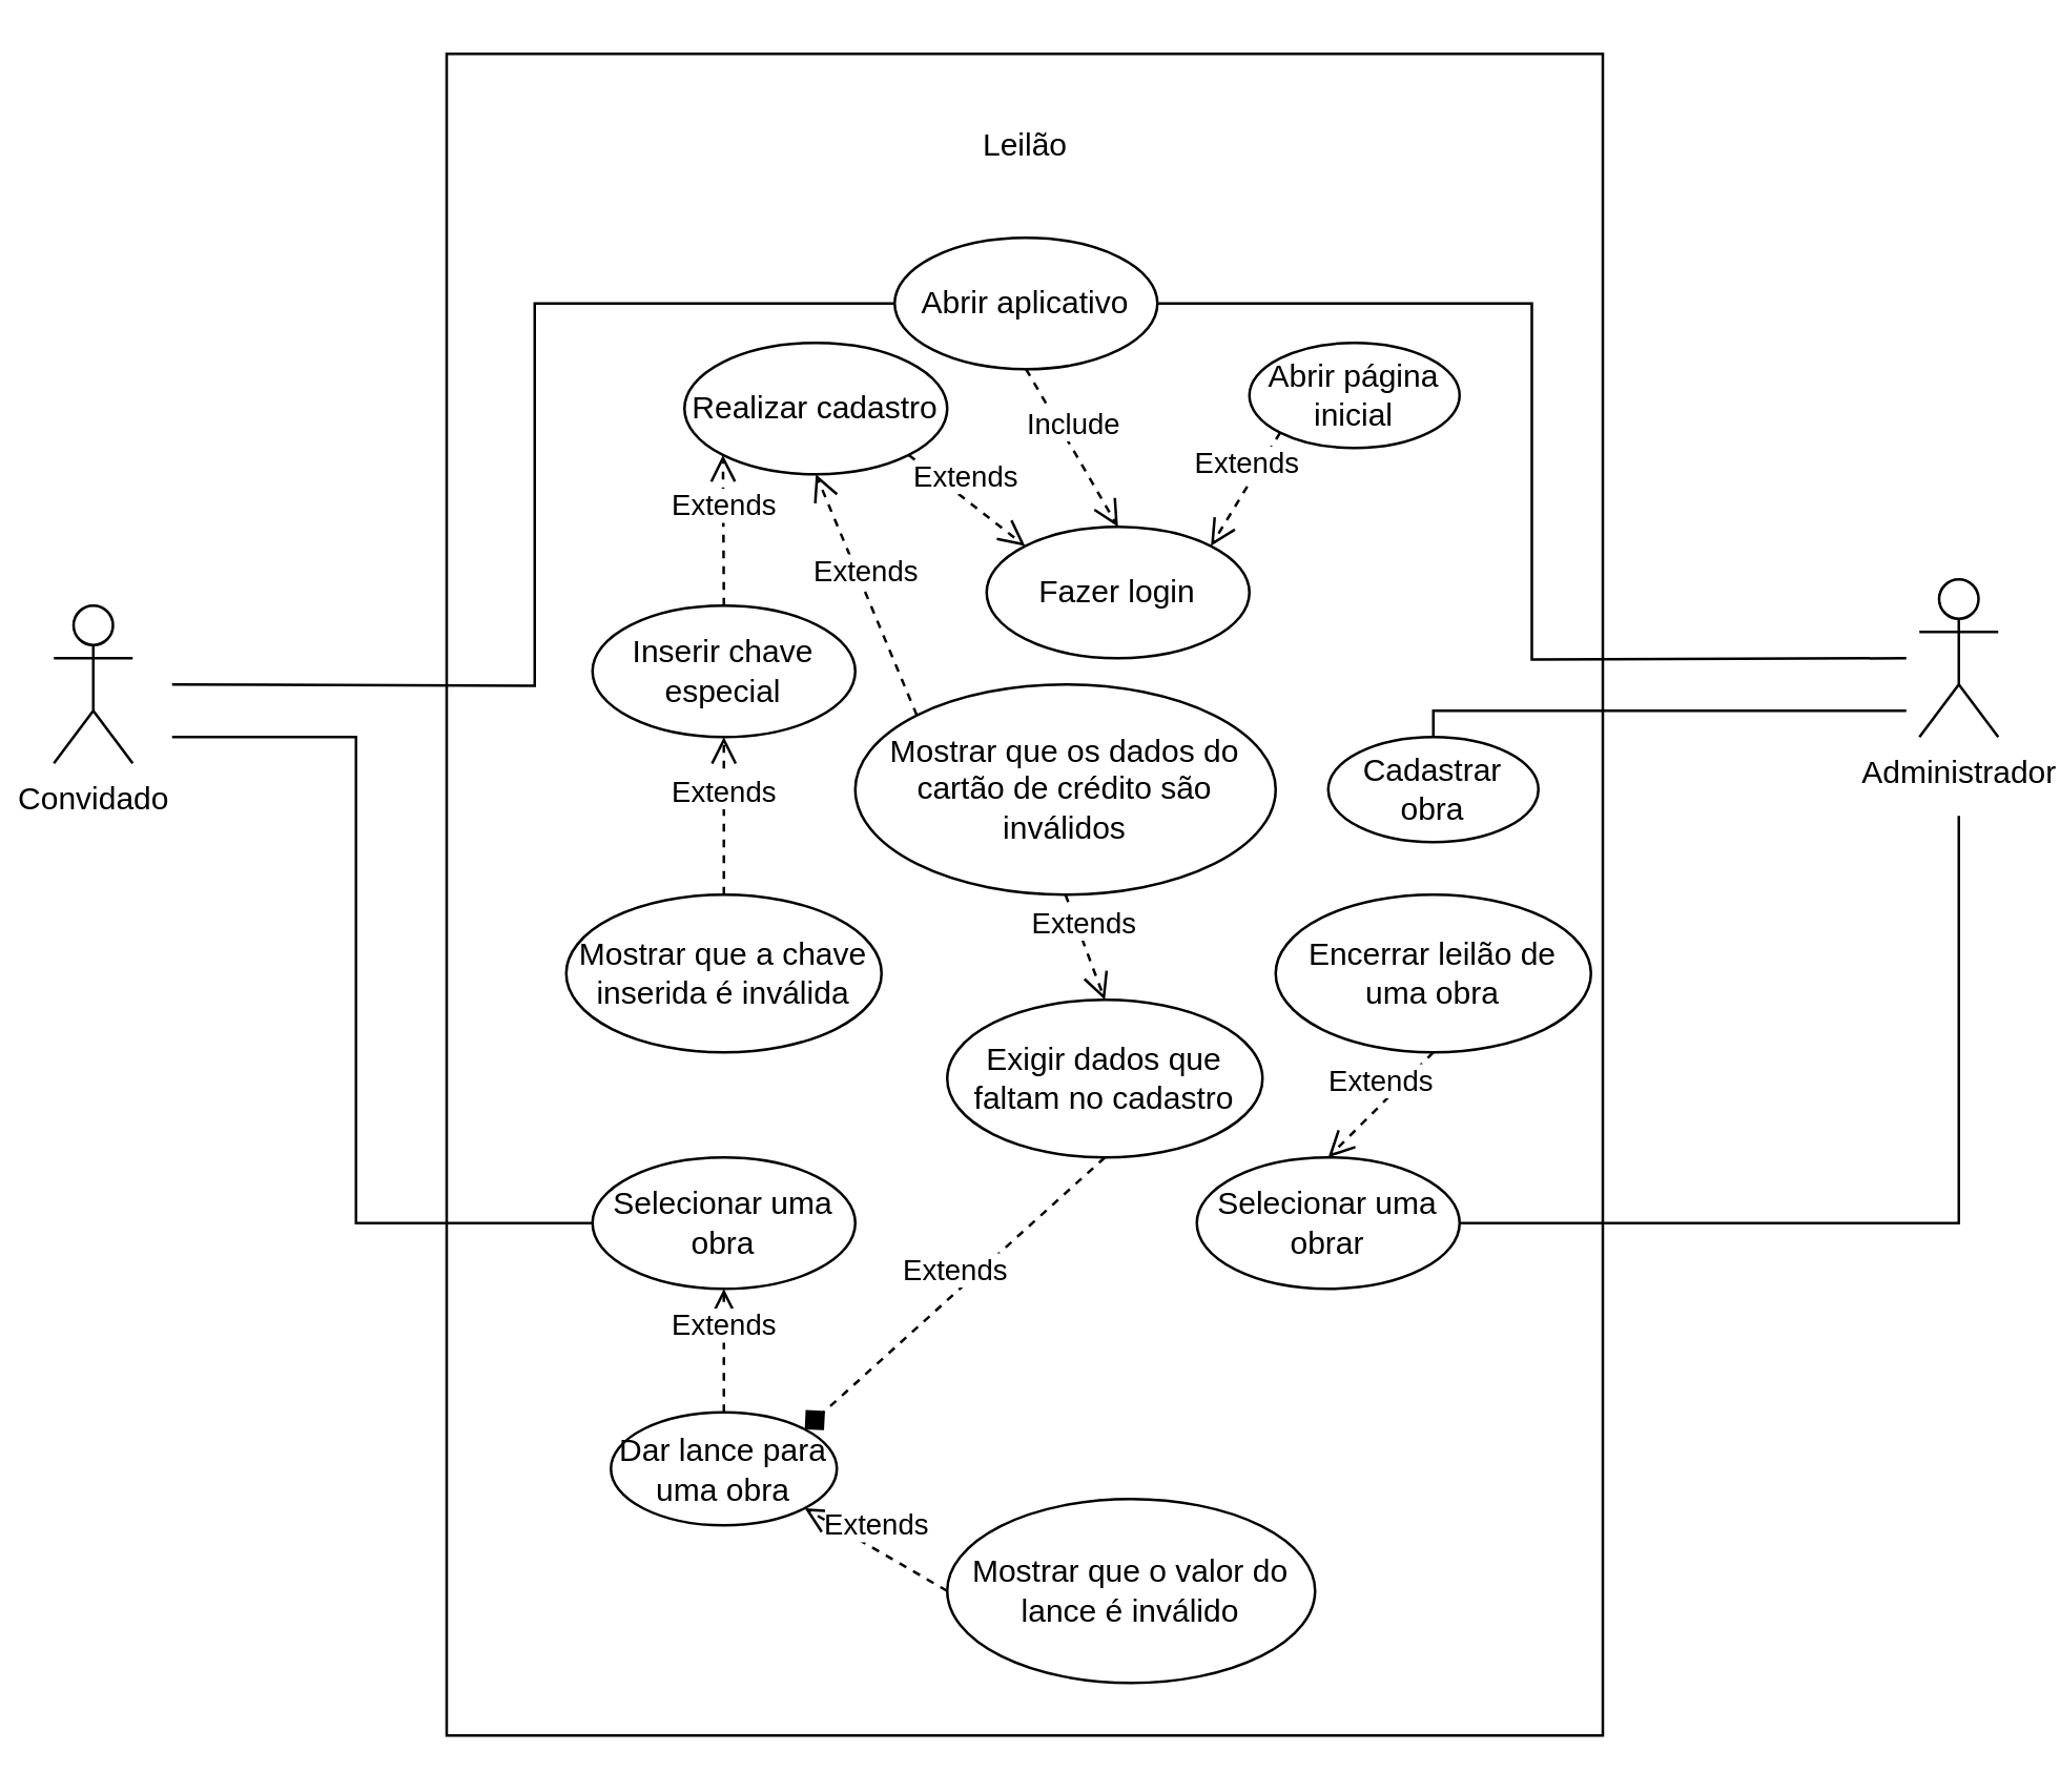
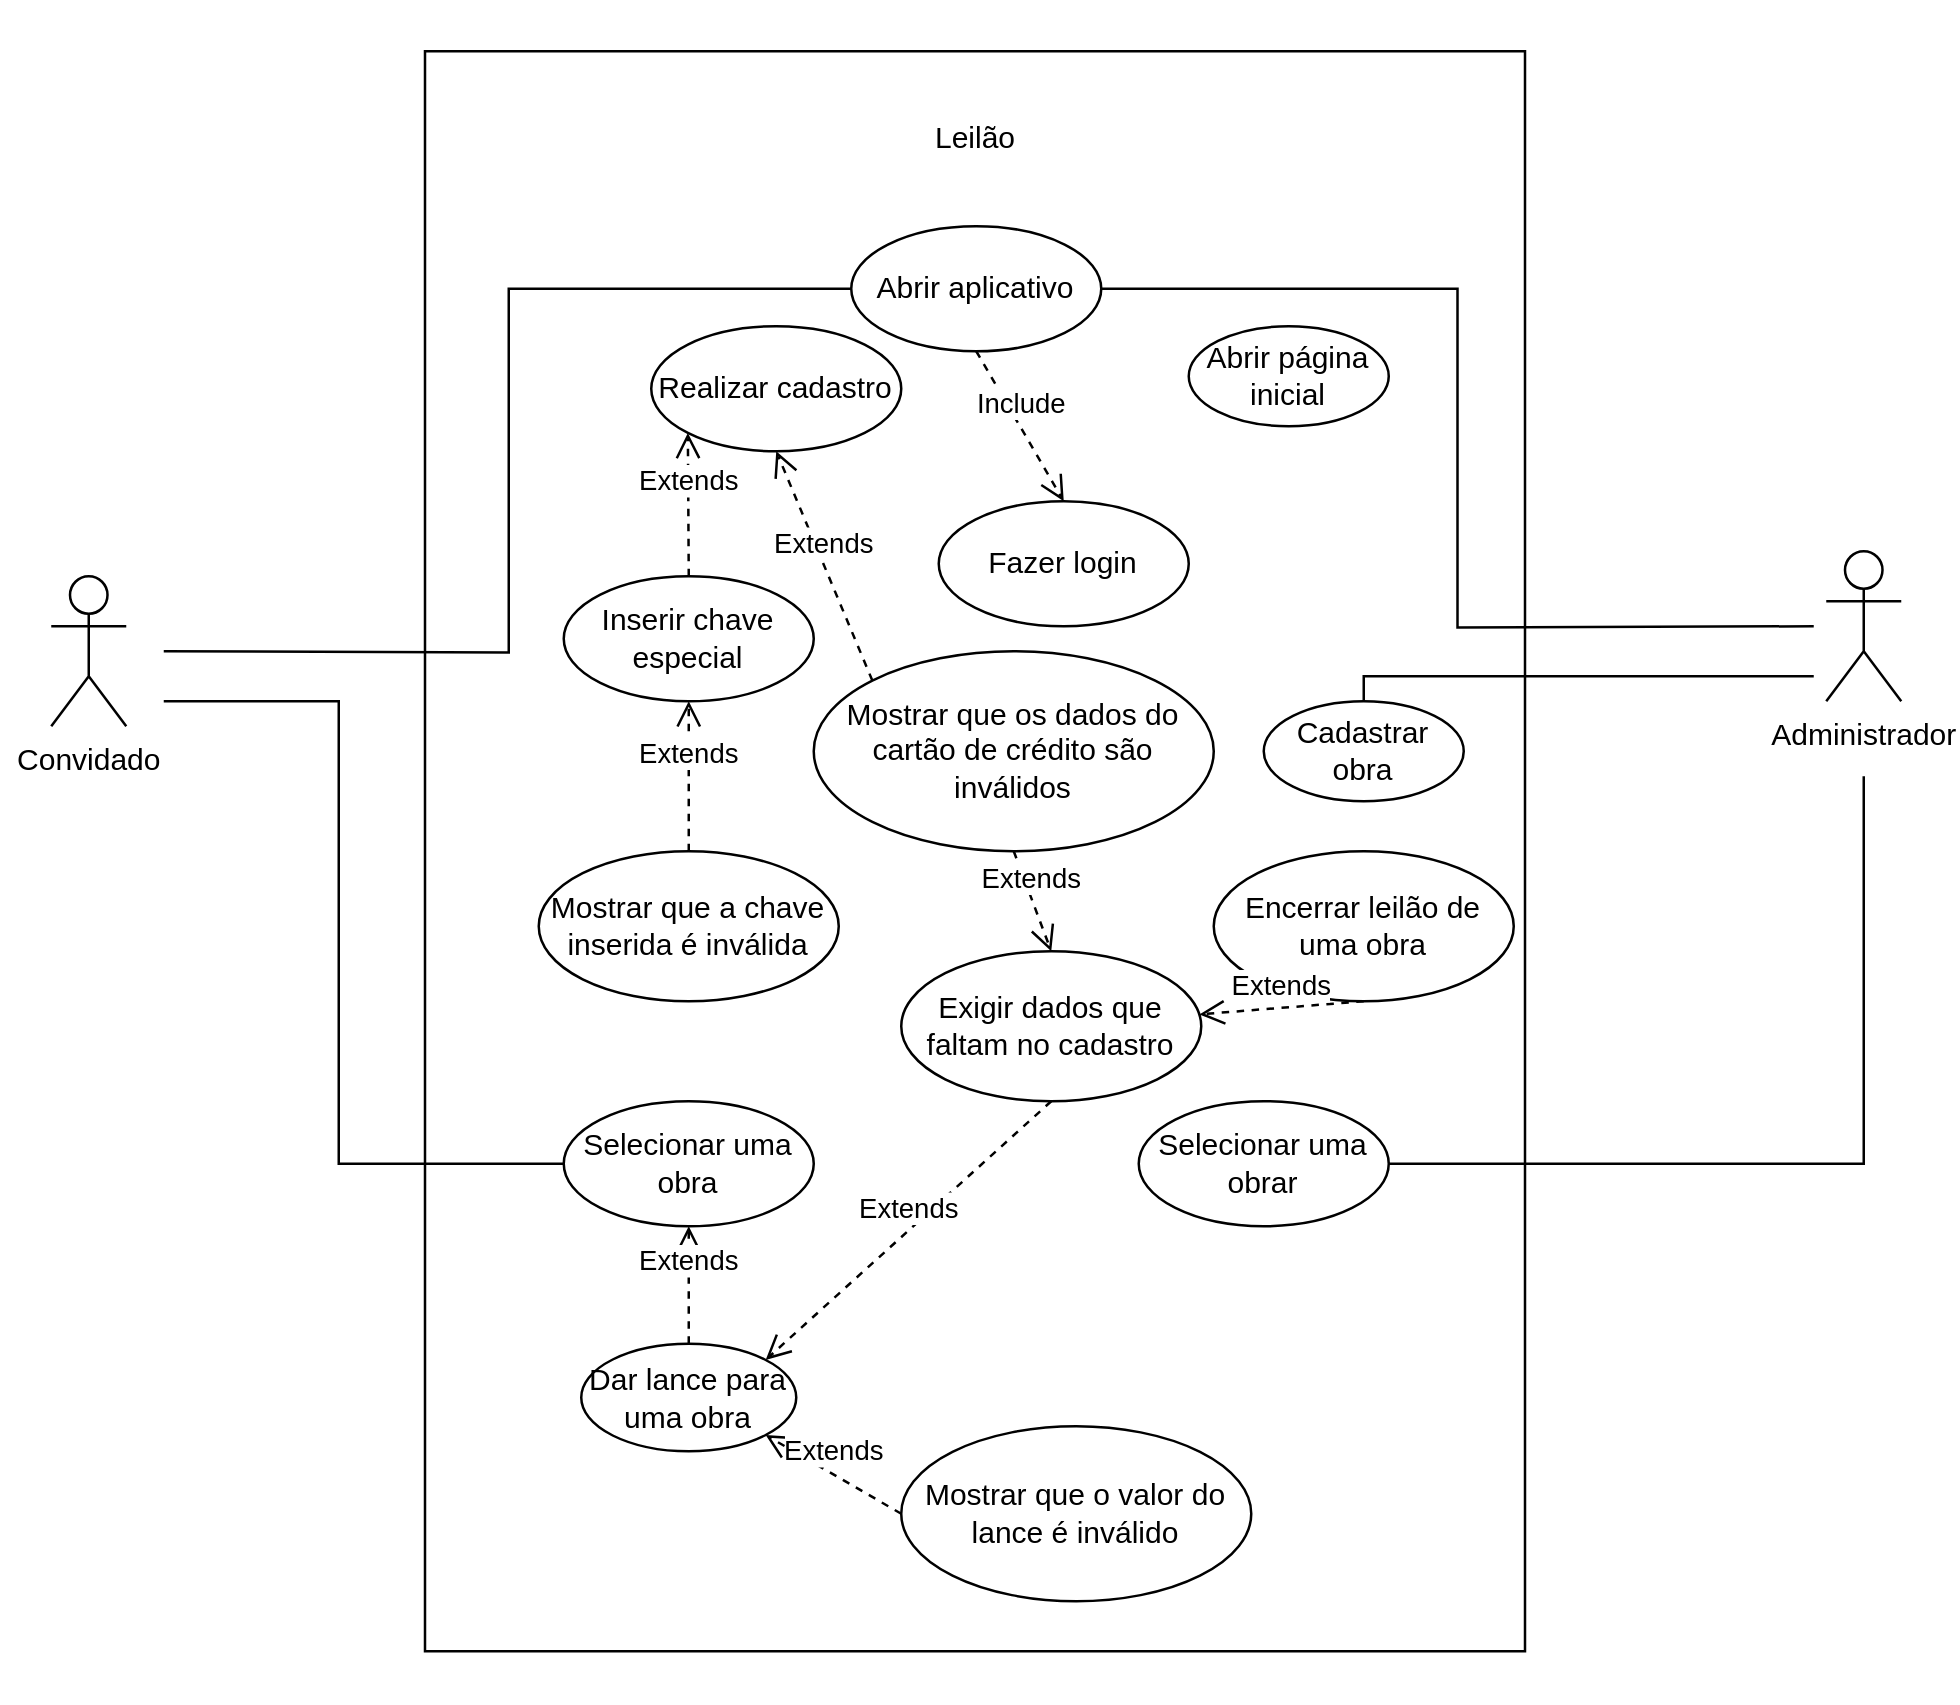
  <mxCell id="0" />
  <mxCell id="1" parent="0" />
  <mxCell id="2" value="" style="html=1;" vertex="1" parent="1"><mxGeometry x="169.5" y="20" width="440" height="640" as="geometry" /></mxCell>
  <mxCell id="3" style="edgeStyle=orthogonalEdgeStyle;rounded=0;orthogonalLoop=1;jettySize=auto;html=1;entryX=0;entryY=0.5;entryDx=0;entryDy=0;endArrow=none;endFill=0;" edge="1" parent="1" target="11"><mxGeometry relative="1" as="geometry"><mxPoint x="65" y="260" as="sourcePoint" /></mxGeometry></mxCell>
  <mxCell id="4" style="edgeStyle=orthogonalEdgeStyle;rounded=0;orthogonalLoop=1;jettySize=auto;html=1;entryX=0;entryY=0.5;entryDx=0;entryDy=0;endArrow=none;endFill=0;" edge="1" parent="1" target="24"><mxGeometry relative="1" as="geometry"><mxPoint x="65" y="280" as="sourcePoint" /><Array as="points"><mxPoint x="65" y="280" /><mxPoint x="135" y="280" /><mxPoint x="135" y="465" /></Array></mxGeometry></mxCell>
  <mxCell id="5" value="Convidado" style="shape=umlActor;verticalLabelPosition=bottom;verticalAlign=top;html=1;" vertex="1" parent="1"><mxGeometry x="20" y="230" width="30" height="60" as="geometry" /></mxCell>
  <mxCell id="6" style="edgeStyle=orthogonalEdgeStyle;rounded=0;orthogonalLoop=1;jettySize=auto;html=1;entryX=1;entryY=0.5;entryDx=0;entryDy=0;endArrow=none;endFill=0;" edge="1" parent="1" target="11"><mxGeometry relative="1" as="geometry"><mxPoint x="725" y="250" as="sourcePoint" /></mxGeometry></mxCell>
  <mxCell id="7" style="edgeStyle=orthogonalEdgeStyle;rounded=0;orthogonalLoop=1;jettySize=auto;html=1;endArrow=none;endFill=0;entryX=0.5;entryY=0;entryDx=0;entryDy=0;" edge="1" parent="1" target="22"><mxGeometry relative="1" as="geometry"><mxPoint x="725" y="270" as="sourcePoint" /><Array as="points"><mxPoint x="545" y="270" /></Array></mxGeometry></mxCell>
  <mxCell id="8" style="edgeStyle=orthogonalEdgeStyle;rounded=0;orthogonalLoop=1;jettySize=auto;html=1;entryX=1;entryY=0.5;entryDx=0;entryDy=0;endArrow=none;endFill=0;" edge="1" parent="1" target="25"><mxGeometry relative="1" as="geometry"><mxPoint x="745" y="310" as="sourcePoint" /><Array as="points"><mxPoint x="745" y="465" /></Array></mxGeometry></mxCell>
  <mxCell id="9" value="Administrador" style="shape=umlActor;verticalLabelPosition=bottom;verticalAlign=top;html=1;" vertex="1" parent="1"><mxGeometry x="730" y="220" width="30" height="60" as="geometry" /></mxCell>
  <mxCell id="10" value="Leilão" style="text;html=1;strokeColor=none;fillColor=none;align=center;verticalAlign=middle;whiteSpace=wrap;rounded=0;" vertex="1" parent="1"><mxGeometry x="360" y="40" width="60" height="30" as="geometry" /></mxCell>
  <mxCell id="11" value="Abrir aplicativo" style="ellipse;whiteSpace=wrap;html=1;" vertex="1" parent="1"><mxGeometry x="340" y="90" width="100" height="50" as="geometry" /></mxCell>
  <mxCell id="12" value="Fazer login" style="ellipse;whiteSpace=wrap;html=1;" vertex="1" parent="1"><mxGeometry x="375" y="200" width="100" height="50" as="geometry" /></mxCell>
  <mxCell id="13" value="Include" style="html=1;verticalAlign=bottom;endArrow=open;dashed=1;endSize=8;rounded=0;entryX=0.5;entryY=0;entryDx=0;entryDy=0;exitX=0.5;exitY=1;exitDx=0;exitDy=0;" edge="1" parent="1" source="11" target="12"><mxGeometry relative="1" as="geometry"><mxPoint x="465" y="150" as="sourcePoint" /><mxPoint x="385" y="150" as="targetPoint" /></mxGeometry></mxCell>
  <mxCell id="14" value="Realizar cadastro" style="ellipse;whiteSpace=wrap;html=1;" vertex="1" parent="1"><mxGeometry x="260" y="130" width="100" height="50" as="geometry" /></mxCell>
- <mxCell id="15" value="Extends" style="html=1;verticalAlign=bottom;endArrow=open;dashed=1;endSize=8;rounded=0;entryX=0;entryY=0;entryDx=0;entryDy=0;exitX=1;exitY=1;exitDx=0;exitDy=0;" edge="1" parent="1" source="14" target="12"><mxGeometry relative="1" as="geometry"><mxPoint x="335" y="230" as="sourcePoint" /><mxPoint x="255" y="230" as="targetPoint" /></mxGeometry></mxCell>
  <mxCell id="16" value="Inserir chave especial" style="ellipse;whiteSpace=wrap;html=1;" vertex="1" parent="1"><mxGeometry x="225" y="230" width="100" height="50" as="geometry" /></mxCell>
  <mxCell id="17" value="Extends" style="html=1;verticalAlign=bottom;endArrow=open;dashed=1;endSize=8;rounded=0;exitX=0.5;exitY=0;exitDx=0;exitDy=0;entryX=0;entryY=1;entryDx=0;entryDy=0;" edge="1" parent="1" source="16" target="14"><mxGeometry relative="1" as="geometry"><mxPoint x="335" y="210" as="sourcePoint" /><mxPoint x="255" y="210" as="targetPoint" /></mxGeometry></mxCell>
  <mxCell id="18" value="Mostrar que a chave inserida é inválida" style="ellipse;whiteSpace=wrap;html=1;" vertex="1" parent="1"><mxGeometry x="215" y="340" width="120" height="60" as="geometry" /></mxCell>
  <mxCell id="19" value="Extends" style="html=1;verticalAlign=bottom;endArrow=open;dashed=1;endSize=8;rounded=0;exitX=0.5;exitY=0;exitDx=0;exitDy=0;entryX=0.5;entryY=1;entryDx=0;entryDy=0;" edge="1" parent="1" source="18" target="16"><mxGeometry relative="1" as="geometry"><mxPoint x="295" y="320" as="sourcePoint" /><mxPoint x="215" y="320" as="targetPoint" /></mxGeometry></mxCell>
  <mxCell id="20" value="Abrir página inicial" style="ellipse;whiteSpace=wrap;html=1;" vertex="1" parent="1"><mxGeometry x="475" y="130" width="80" height="40" as="geometry" /></mxCell>
- <mxCell id="21" value="Extends" style="html=1;verticalAlign=bottom;endArrow=open;dashed=1;endSize=8;rounded=0;entryX=1;entryY=0;entryDx=0;entryDy=0;exitX=0;exitY=1;exitDx=0;exitDy=0;" edge="1" parent="1" source="20" target="12"><mxGeometry relative="1" as="geometry"><mxPoint x="535" y="220" as="sourcePoint" /><mxPoint x="455" y="220" as="targetPoint" /></mxGeometry></mxCell>
  <mxCell id="22" value="Cadastrar obra" style="ellipse;whiteSpace=wrap;html=1;" vertex="1" parent="1"><mxGeometry x="505" y="280" width="80" height="40" as="geometry" /></mxCell>
  <mxCell id="23" value="Encerrar leilão de uma obra" style="ellipse;whiteSpace=wrap;html=1;" vertex="1" parent="1"><mxGeometry x="485" y="340" width="120" height="60" as="geometry" /></mxCell>
  <mxCell id="24" value="Selecionar uma obra" style="ellipse;whiteSpace=wrap;html=1;" vertex="1" parent="1"><mxGeometry x="225" y="440" width="100" height="50" as="geometry" /></mxCell>
  <mxCell id="25" value="Selecionar uma obrar" style="ellipse;whiteSpace=wrap;html=1;" vertex="1" parent="1"><mxGeometry x="455" y="440" width="100" height="50" as="geometry" /></mxCell>
- <mxCell id="26" value="Extends" style="html=1;verticalAlign=bottom;endArrow=open;dashed=1;endSize=8;rounded=0;entryX=0.5;entryY=0;entryDx=0;entryDy=0;exitX=0.5;exitY=1;exitDx=0;exitDy=0;" edge="1" parent="1" source="23" target="25"><mxGeometry relative="1" as="geometry"><mxPoint x="585" y="420" as="sourcePoint" /><mxPoint x="505" y="420" as="targetPoint" /></mxGeometry></mxCell>
+ <mxCell id="26" value="Extends" style="html=1;verticalAlign=bottom;endArrow=open;dashed=1;endSize=8;rounded=0;exitX=0.5;exitY=1;exitDx=0;exitDy=0;" edge="1" parent="1" source="23" target="31"><mxGeometry relative="1" as="geometry"><mxPoint x="585" y="420" as="sourcePoint" /><mxPoint x="505" y="420" as="targetPoint" /></mxGeometry></mxCell>
  <mxCell id="27" value="Dar lance para uma obra" style="ellipse;whiteSpace=wrap;html=1;" vertex="1" parent="1"><mxGeometry x="232" y="537" width="86" height="43" as="geometry" /></mxCell>
  <mxCell id="28" value="Extends" style="html=1;verticalAlign=bottom;endArrow=open;dashed=1;endSize=8;rounded=0;entryX=0.5;entryY=1;entryDx=0;entryDy=0;exitX=0.5;exitY=0;exitDx=0;exitDy=0;" edge="1" parent="1" source="27" target="24"><mxGeometry relative="1" as="geometry"><mxPoint x="325" y="510" as="sourcePoint" /><mxPoint x="245" y="510" as="targetPoint" /></mxGeometry></mxCell>
  <mxCell id="29" value="Mostrar que o valor do lance é inválido" style="ellipse;whiteSpace=wrap;html=1;" vertex="1" parent="1"><mxGeometry x="360" y="570" width="140" height="70" as="geometry" /></mxCell>
  <mxCell id="30" value="Extends" style="html=1;verticalAlign=bottom;endArrow=open;dashed=1;endSize=8;rounded=0;entryX=1;entryY=1;entryDx=0;entryDy=0;exitX=0;exitY=0.5;exitDx=0;exitDy=0;" edge="1" parent="1" source="29" target="27"><mxGeometry relative="1" as="geometry"><mxPoint x="415" y="480" as="sourcePoint" /><mxPoint x="335" y="480" as="targetPoint" /></mxGeometry></mxCell>
  <mxCell id="31" value="Exigir dados que faltam no cadastro" style="ellipse;whiteSpace=wrap;html=1;" vertex="1" parent="1"><mxGeometry x="360" y="380" width="120" height="60" as="geometry" /></mxCell>
- <mxCell id="32" value="Extends" style="html=1;verticalAlign=bottom;endArrow=diamond;dashed=1;endSize=8;rounded=0;entryX=1;entryY=0;entryDx=0;entryDy=0;exitX=0.5;exitY=1;exitDx=0;exitDy=0;" edge="1" parent="1" source="31" target="27"><mxGeometry relative="1" as="geometry"><mxPoint x="435" y="530" as="sourcePoint" /><mxPoint x="355" y="530" as="targetPoint" /></mxGeometry></mxCell>
+ <mxCell id="32" value="Extends" style="html=1;verticalAlign=bottom;endArrow=open;dashed=1;endSize=8;rounded=0;entryX=1;entryY=0;entryDx=0;entryDy=0;exitX=0.5;exitY=1;exitDx=0;exitDy=0;" edge="1" parent="1" source="31" target="27"><mxGeometry relative="1" as="geometry"><mxPoint x="435" y="530" as="sourcePoint" /><mxPoint x="355" y="530" as="targetPoint" /></mxGeometry></mxCell>
  <mxCell id="33" value="Mostrar que os dados do cartão de crédito são inválidos" style="ellipse;whiteSpace=wrap;html=1;" vertex="1" parent="1"><mxGeometry x="325" y="260" width="160" height="80" as="geometry" /></mxCell>
  <mxCell id="34" value="Extends" style="html=1;verticalAlign=bottom;endArrow=open;dashed=1;endSize=8;rounded=0;entryX=0.5;entryY=1;entryDx=0;entryDy=0;exitX=0;exitY=0;exitDx=0;exitDy=0;" edge="1" parent="1" source="33" target="14"><mxGeometry relative="1" as="geometry"><mxPoint x="425" y="230" as="sourcePoint" /><mxPoint x="345" y="230" as="targetPoint" /></mxGeometry></mxCell>
  <mxCell id="35" value="Extends" style="html=1;verticalAlign=bottom;endArrow=open;dashed=1;endSize=8;rounded=0;exitX=0.5;exitY=1;exitDx=0;exitDy=0;entryX=0.5;entryY=0;entryDx=0;entryDy=0;" edge="1" parent="1" source="33" target="31"><mxGeometry relative="1" as="geometry"><mxPoint x="435" y="350" as="sourcePoint" /><mxPoint x="355" y="350" as="targetPoint" /></mxGeometry></mxCell>
